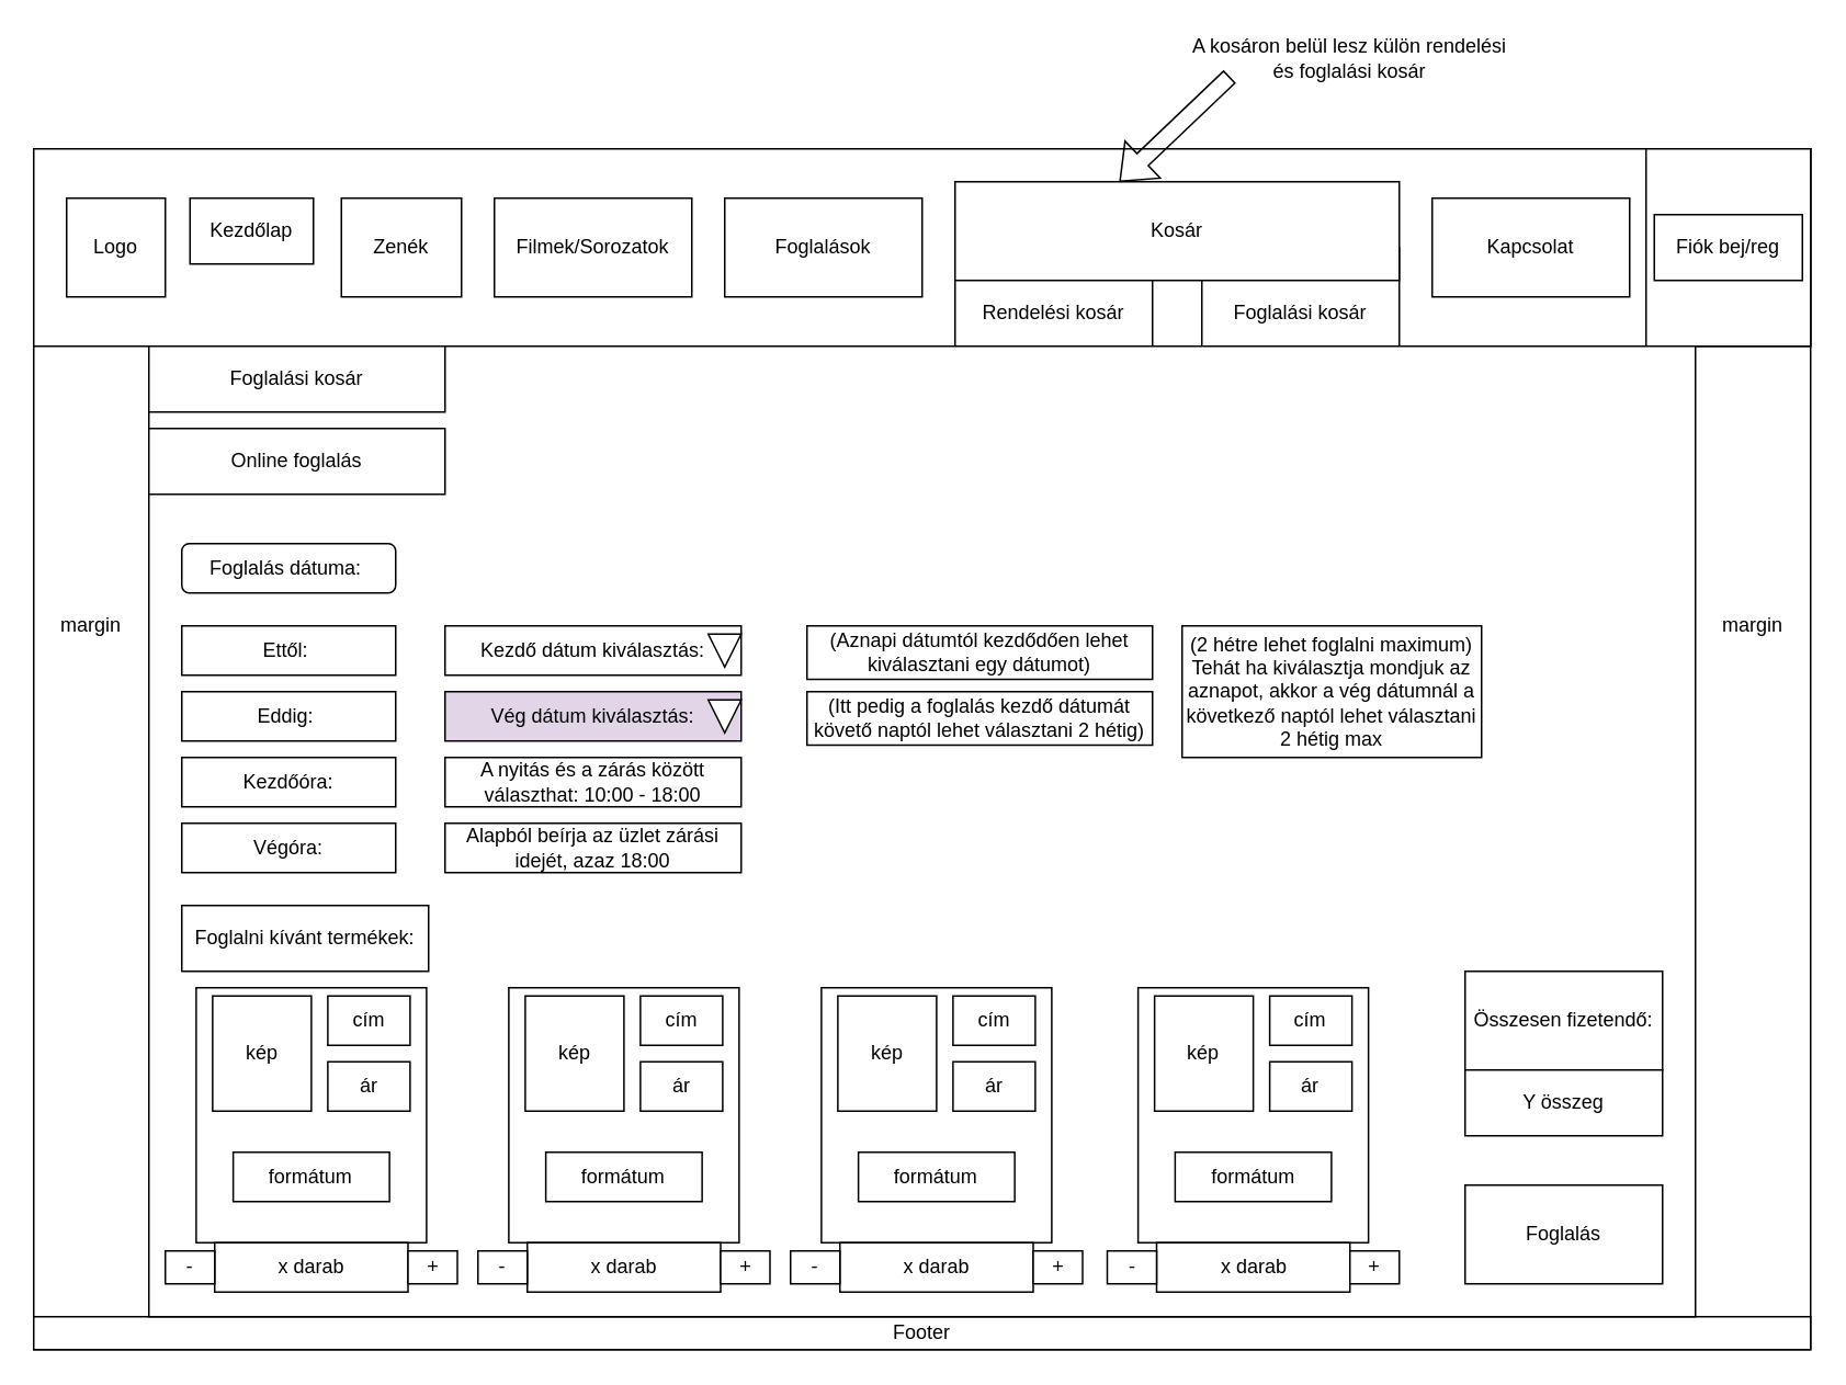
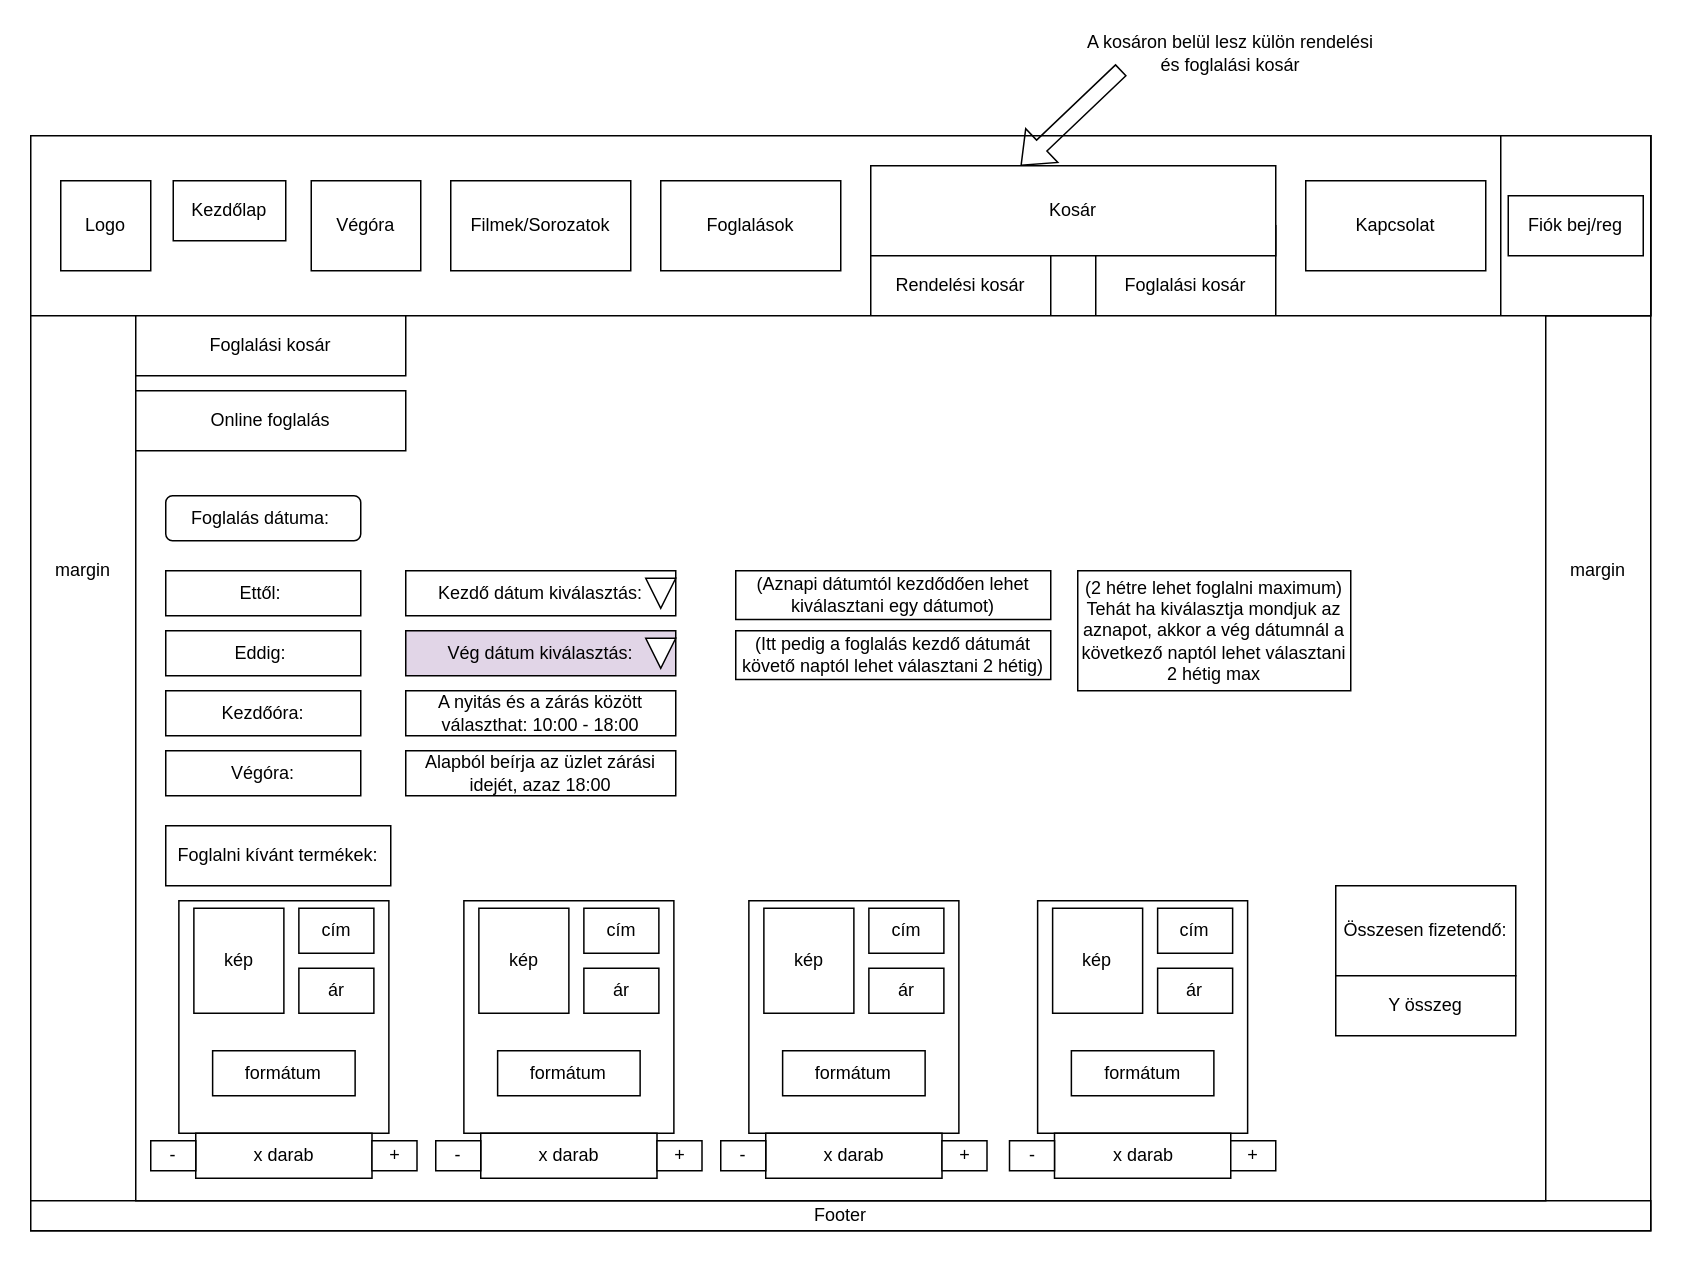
  <mxCell id="0" />
  <mxCell id="1" parent="0" />
  <mxCell id="2" value="" style="rounded=0;whiteSpace=wrap;html=1;" vertex="1" parent="1"><mxGeometry x="20" y="90" width="1080" height="730" as="geometry" /></mxCell>
  <mxCell id="3" value="" style="rounded=0;whiteSpace=wrap;html=1;" vertex="1" parent="1"><mxGeometry x="20" y="90" width="1080" height="120" as="geometry" /></mxCell>
  <mxCell id="4" value="Footer" style="rounded=0;whiteSpace=wrap;html=1;" vertex="1" parent="1"><mxGeometry x="20" y="800" width="1080" height="20" as="geometry" /></mxCell>
  <mxCell id="5" value="" style="rounded=0;whiteSpace=wrap;html=1;" vertex="1" parent="1"><mxGeometry x="1000" y="90" width="100" height="120" as="geometry" /></mxCell>
  <mxCell id="6" value="Kezdőlap" style="rounded=0;whiteSpace=wrap;html=1;" vertex="1" parent="1"><mxGeometry x="115" y="120" width="75" height="40" as="geometry" /></mxCell>
  <mxCell id="7" value="" style="rounded=0;whiteSpace=wrap;html=1;" vertex="1" parent="1"><mxGeometry x="730" y="150" width="120" height="60" as="geometry" /></mxCell>
- <mxCell id="8" value="Zenék" style="rounded=0;whiteSpace=wrap;html=1;" vertex="1" parent="1"><mxGeometry x="207" y="120" width="73" height="60" as="geometry" /></mxCell>
+ <mxCell id="8" value="Végóra" style="rounded=0;whiteSpace=wrap;html=1;" vertex="1" parent="1"><mxGeometry x="207" y="120" width="73" height="60" as="geometry" /></mxCell>
  <mxCell id="9" value="" style="rounded=0;whiteSpace=wrap;html=1;" vertex="1" parent="1"><mxGeometry x="580" y="150" width="120" height="60" as="geometry" /></mxCell>
  <mxCell id="10" value="Filmek/Sorozatok" style="rounded=0;whiteSpace=wrap;html=1;" vertex="1" parent="1"><mxGeometry x="300" y="120" width="120" height="60" as="geometry" /></mxCell>
  <mxCell id="11" value="" style="rounded=0;whiteSpace=wrap;html=1;" vertex="1" parent="1"><mxGeometry x="90" y="210" width="940" height="590" as="geometry" /></mxCell>
  <mxCell id="12" value="" style="rounded=0;whiteSpace=wrap;html=1;" vertex="1" parent="1"><mxGeometry x="40" y="120" width="60" height="60" as="geometry" /></mxCell>
  <mxCell id="13" value="&lt;div&gt;Logo&lt;/div&gt;" style="text;html=1;align=center;verticalAlign=middle;whiteSpace=wrap;rounded=0;" vertex="1" parent="1"><mxGeometry x="40" y="120" width="60" height="60" as="geometry" /></mxCell>
  <mxCell id="14" value="Rendelési kosár" style="text;html=1;align=center;verticalAlign=middle;whiteSpace=wrap;rounded=0;" vertex="1" parent="1"><mxGeometry x="580" y="160" width="120" height="60" as="geometry" /></mxCell>
  <mxCell id="15" value="margin" style="text;html=1;align=center;verticalAlign=middle;whiteSpace=wrap;rounded=0;" vertex="1" parent="1"><mxGeometry x="20" y="210" width="70" height="340" as="geometry" /></mxCell>
  <mxCell id="16" value="margin" style="text;html=1;align=center;verticalAlign=middle;whiteSpace=wrap;rounded=0;" vertex="1" parent="1"><mxGeometry x="1030" y="210" width="70" height="340" as="geometry" /></mxCell>
  <mxCell id="17" value="Fiók bej/reg" style="rounded=0;whiteSpace=wrap;html=1;" vertex="1" parent="1"><mxGeometry x="1005" y="130" width="90" height="40" as="geometry" /></mxCell>
  <mxCell id="18" value="" style="rounded=0;whiteSpace=wrap;html=1;" vertex="1" parent="1"><mxGeometry x="870" y="120" width="120" height="60" as="geometry" /></mxCell>
  <mxCell id="19" value="Kapcsolat" style="text;html=1;align=center;verticalAlign=middle;whiteSpace=wrap;rounded=0;" vertex="1" parent="1"><mxGeometry x="870" y="120" width="120" height="60" as="geometry" /></mxCell>
  <mxCell id="20" value="Foglalási kosár" style="text;html=1;align=center;verticalAlign=middle;whiteSpace=wrap;rounded=0;" vertex="1" parent="1"><mxGeometry x="730" y="160" width="120" height="60" as="geometry" /></mxCell>
  <mxCell id="21" value="Kosár" style="rounded=0;whiteSpace=wrap;html=1;" vertex="1" parent="1"><mxGeometry x="580" y="110" width="270" height="60" as="geometry" /></mxCell>
  <mxCell id="22" value="A kosáron belül lesz külön rendelési és foglalási kosár" style="text;html=1;align=center;verticalAlign=middle;whiteSpace=wrap;rounded=0;" vertex="1" parent="1"><mxGeometry x="720" y="20" width="200" height="30" as="geometry" /></mxCell>
  <mxCell id="23" value="" style="endArrow=classic;html=1;rounded=0;entryX=0.37;entryY=0;entryDx=0;entryDy=0;shape=flexArrow;entryPerimeter=0;exitX=0.135;exitY=0.867;exitDx=0;exitDy=0;exitPerimeter=0;" edge="1" parent="1" source="22" target="21"><mxGeometry width="50" height="50" relative="1" as="geometry"><mxPoint x="600" y="70" as="sourcePoint" /><mxPoint x="480" y="150" as="targetPoint" /></mxGeometry></mxCell>
  <mxCell id="24" value="Foglalási kosár" style="rounded=0;whiteSpace=wrap;html=1;" vertex="1" parent="1"><mxGeometry x="90" y="210" width="180" height="40" as="geometry" /></mxCell>
  <mxCell id="25" value="Online foglalás" style="rounded=0;whiteSpace=wrap;html=1;" vertex="1" parent="1"><mxGeometry x="90" y="260" width="180" height="40" as="geometry" /></mxCell>
  <mxCell id="26" value="Foglalás dátuma:&amp;nbsp;" style="whiteSpace=wrap;html=1;rounded=1;" vertex="1" parent="1"><mxGeometry x="110" y="330" width="130" height="30" as="geometry" /></mxCell>
  <mxCell id="27" value="Ettől:&amp;nbsp;" style="rounded=0;whiteSpace=wrap;html=1;" vertex="1" parent="1"><mxGeometry x="110" y="380" width="130" height="30" as="geometry" /></mxCell>
  <mxCell id="28" value="Kezdő dátum kiválasztás:" style="rounded=0;whiteSpace=wrap;html=1;" vertex="1" parent="1"><mxGeometry x="270" y="380" width="180" height="30" as="geometry" /></mxCell>
  <mxCell id="29" value="" style="triangle;whiteSpace=wrap;html=1;rotation=90;" vertex="1" parent="1"><mxGeometry x="430" y="385" width="20" height="20" as="geometry" /></mxCell>
  <mxCell id="30" value="Eddig:&amp;nbsp;" style="rounded=0;whiteSpace=wrap;html=1;" vertex="1" parent="1"><mxGeometry x="110" y="420" width="130" height="30" as="geometry" /></mxCell>
  <mxCell id="31" value="Vég dátum kiválasztás:" style="rounded=0;whiteSpace=wrap;html=1;fillColor=#e1d5e7;" vertex="1" parent="1"><mxGeometry x="270" y="420" width="180" height="30" as="geometry" /></mxCell>
  <mxCell id="32" value="" style="triangle;whiteSpace=wrap;html=1;rotation=90;" vertex="1" parent="1"><mxGeometry x="430" y="425" width="20" height="20" as="geometry" /></mxCell>
  <mxCell id="33" value="(Aznapi dátumtól kezdődően lehet kiválasztani egy dátumot)" style="rounded=0;whiteSpace=wrap;html=1;" vertex="1" parent="1"><mxGeometry x="490" y="380" width="210" height="32.5" as="geometry" /></mxCell>
  <mxCell id="34" value="(2 hétre lehet foglalni maximum)&lt;div&gt;Tehát ha kiválasztja mondjuk az aznapot, akkor a vég dátumnál a következő naptól lehet választani 2 hétig max&lt;/div&gt;" style="rounded=0;whiteSpace=wrap;html=1;" vertex="1" parent="1"><mxGeometry x="718" y="380" width="182" height="80" as="geometry" /></mxCell>
  <mxCell id="35" value="(Itt pedig a foglalás kezdő dátumát követő naptól lehet választani 2 hétig)" style="rounded=0;whiteSpace=wrap;html=1;" vertex="1" parent="1"><mxGeometry x="490" y="420" width="210" height="32.5" as="geometry" /></mxCell>
  <mxCell id="36" value="Kezdőóra:" style="rounded=0;whiteSpace=wrap;html=1;" vertex="1" parent="1"><mxGeometry x="110" y="460" width="130" height="30" as="geometry" /></mxCell>
  <mxCell id="37" value="A nyitás és a zárás között választhat: 10:00 - 18:00" style="rounded=0;whiteSpace=wrap;html=1;" vertex="1" parent="1"><mxGeometry x="270" y="460" width="180" height="30" as="geometry" /></mxCell>
  <mxCell id="38" value="Végóra:" style="rounded=0;whiteSpace=wrap;html=1;" vertex="1" parent="1"><mxGeometry x="110" y="500" width="130" height="30" as="geometry" /></mxCell>
  <mxCell id="39" value="Alapból beírja az üzlet zárási idejét, azaz 18:00" style="rounded=0;whiteSpace=wrap;html=1;" vertex="1" parent="1"><mxGeometry x="270" y="500" width="180" height="30" as="geometry" /></mxCell>
  <mxCell id="40" value="" style="group" vertex="1" connectable="0" parent="1"><mxGeometry x="100" y="600" width="177.5" height="185" as="geometry" /></mxCell>
  <mxCell id="41" value="" style="group" vertex="1" connectable="0" parent="40"><mxGeometry x="18.75" width="140" height="155" as="geometry" /></mxCell>
  <mxCell id="42" value="" style="rounded=0;whiteSpace=wrap;html=1;" vertex="1" parent="41"><mxGeometry width="140" height="155" as="geometry" /></mxCell>
  <mxCell id="43" value="kép" style="rounded=0;whiteSpace=wrap;html=1;" vertex="1" parent="41"><mxGeometry x="10" y="5" width="60" height="70" as="geometry" /></mxCell>
  <mxCell id="44" value="cím" style="rounded=0;whiteSpace=wrap;html=1;" vertex="1" parent="41"><mxGeometry x="80" y="5" width="50" height="30" as="geometry" /></mxCell>
  <mxCell id="45" value="ár" style="rounded=0;whiteSpace=wrap;html=1;" vertex="1" parent="41"><mxGeometry x="80" y="45" width="50" height="30" as="geometry" /></mxCell>
  <mxCell id="46" value="formátum" style="rounded=0;whiteSpace=wrap;html=1;" vertex="1" parent="41"><mxGeometry x="22.5" y="100" width="95" height="30" as="geometry" /></mxCell>
  <mxCell id="47" value="" style="group" vertex="1" connectable="0" parent="40"><mxGeometry y="155" width="177.5" height="30" as="geometry" /></mxCell>
  <mxCell id="48" value="x darab" style="rounded=0;whiteSpace=wrap;html=1;" vertex="1" parent="47"><mxGeometry x="30" width="117.5" height="30" as="geometry" /></mxCell>
  <mxCell id="49" value="-" style="rounded=0;whiteSpace=wrap;html=1;" vertex="1" parent="47"><mxGeometry y="5" width="30" height="20" as="geometry" /></mxCell>
  <mxCell id="50" value="+" style="rounded=0;whiteSpace=wrap;html=1;" vertex="1" parent="47"><mxGeometry x="147.5" y="5" width="30" height="20" as="geometry" /></mxCell>
  <mxCell id="51" value="Foglalni kívánt termékek:" style="rounded=0;whiteSpace=wrap;html=1;" vertex="1" parent="1"><mxGeometry x="110" y="550" width="150" height="40" as="geometry" /></mxCell>
  <mxCell id="52" value="" style="group" vertex="1" connectable="0" parent="1"><mxGeometry x="290" y="600" width="177.5" height="185" as="geometry" /></mxCell>
  <mxCell id="53" value="" style="group" vertex="1" connectable="0" parent="52"><mxGeometry x="18.75" width="140" height="155" as="geometry" /></mxCell>
  <mxCell id="54" value="" style="rounded=0;whiteSpace=wrap;html=1;" vertex="1" parent="53"><mxGeometry width="140" height="155" as="geometry" /></mxCell>
  <mxCell id="55" value="kép" style="rounded=0;whiteSpace=wrap;html=1;" vertex="1" parent="53"><mxGeometry x="10" y="5" width="60" height="70" as="geometry" /></mxCell>
  <mxCell id="56" value="cím" style="rounded=0;whiteSpace=wrap;html=1;" vertex="1" parent="53"><mxGeometry x="80" y="5" width="50" height="30" as="geometry" /></mxCell>
  <mxCell id="57" value="ár" style="rounded=0;whiteSpace=wrap;html=1;" vertex="1" parent="53"><mxGeometry x="80" y="45" width="50" height="30" as="geometry" /></mxCell>
  <mxCell id="58" value="formátum" style="rounded=0;whiteSpace=wrap;html=1;" vertex="1" parent="53"><mxGeometry x="22.5" y="100" width="95" height="30" as="geometry" /></mxCell>
  <mxCell id="59" value="" style="group" vertex="1" connectable="0" parent="52"><mxGeometry y="155" width="177.5" height="30" as="geometry" /></mxCell>
  <mxCell id="60" value="x darab" style="rounded=0;whiteSpace=wrap;html=1;" vertex="1" parent="59"><mxGeometry x="30" width="117.5" height="30" as="geometry" /></mxCell>
  <mxCell id="61" value="-" style="rounded=0;whiteSpace=wrap;html=1;" vertex="1" parent="59"><mxGeometry y="5" width="30" height="20" as="geometry" /></mxCell>
  <mxCell id="62" value="+" style="rounded=0;whiteSpace=wrap;html=1;" vertex="1" parent="59"><mxGeometry x="147.5" y="5" width="30" height="20" as="geometry" /></mxCell>
  <mxCell id="63" value="" style="group" vertex="1" connectable="0" parent="1"><mxGeometry x="480" y="600" width="177.5" height="185" as="geometry" /></mxCell>
  <mxCell id="64" value="" style="group" vertex="1" connectable="0" parent="63"><mxGeometry x="18.75" width="140" height="155" as="geometry" /></mxCell>
  <mxCell id="65" value="" style="rounded=0;whiteSpace=wrap;html=1;" vertex="1" parent="64"><mxGeometry width="140" height="155" as="geometry" /></mxCell>
  <mxCell id="66" value="kép" style="rounded=0;whiteSpace=wrap;html=1;" vertex="1" parent="64"><mxGeometry x="10" y="5" width="60" height="70" as="geometry" /></mxCell>
  <mxCell id="67" value="cím" style="rounded=0;whiteSpace=wrap;html=1;" vertex="1" parent="64"><mxGeometry x="80" y="5" width="50" height="30" as="geometry" /></mxCell>
  <mxCell id="68" value="ár" style="rounded=0;whiteSpace=wrap;html=1;" vertex="1" parent="64"><mxGeometry x="80" y="45" width="50" height="30" as="geometry" /></mxCell>
  <mxCell id="69" value="formátum" style="rounded=0;whiteSpace=wrap;html=1;" vertex="1" parent="64"><mxGeometry x="22.5" y="100" width="95" height="30" as="geometry" /></mxCell>
  <mxCell id="70" value="" style="group" vertex="1" connectable="0" parent="63"><mxGeometry y="155" width="177.5" height="30" as="geometry" /></mxCell>
  <mxCell id="71" value="x darab" style="rounded=0;whiteSpace=wrap;html=1;" vertex="1" parent="70"><mxGeometry x="30" width="117.5" height="30" as="geometry" /></mxCell>
  <mxCell id="72" value="-" style="rounded=0;whiteSpace=wrap;html=1;" vertex="1" parent="70"><mxGeometry y="5" width="30" height="20" as="geometry" /></mxCell>
  <mxCell id="73" value="+" style="rounded=0;whiteSpace=wrap;html=1;" vertex="1" parent="70"><mxGeometry x="147.5" y="5" width="30" height="20" as="geometry" /></mxCell>
  <mxCell id="74" value="" style="group" vertex="1" connectable="0" parent="1"><mxGeometry x="672.5" y="600" width="177.5" height="185" as="geometry" /></mxCell>
  <mxCell id="75" value="" style="group" vertex="1" connectable="0" parent="74"><mxGeometry x="18.75" width="140" height="155" as="geometry" /></mxCell>
  <mxCell id="76" value="" style="rounded=0;whiteSpace=wrap;html=1;" vertex="1" parent="75"><mxGeometry width="140" height="155" as="geometry" /></mxCell>
  <mxCell id="77" value="kép" style="rounded=0;whiteSpace=wrap;html=1;" vertex="1" parent="75"><mxGeometry x="10" y="5" width="60" height="70" as="geometry" /></mxCell>
  <mxCell id="78" value="cím" style="rounded=0;whiteSpace=wrap;html=1;" vertex="1" parent="75"><mxGeometry x="80" y="5" width="50" height="30" as="geometry" /></mxCell>
  <mxCell id="79" value="ár" style="rounded=0;whiteSpace=wrap;html=1;" vertex="1" parent="75"><mxGeometry x="80" y="45" width="50" height="30" as="geometry" /></mxCell>
  <mxCell id="80" value="formátum" style="rounded=0;whiteSpace=wrap;html=1;" vertex="1" parent="75"><mxGeometry x="22.5" y="100" width="95" height="30" as="geometry" /></mxCell>
  <mxCell id="81" value="" style="group" vertex="1" connectable="0" parent="74"><mxGeometry y="155" width="177.5" height="30" as="geometry" /></mxCell>
  <mxCell id="82" value="x darab" style="rounded=0;whiteSpace=wrap;html=1;" vertex="1" parent="81"><mxGeometry x="30" width="117.5" height="30" as="geometry" /></mxCell>
  <mxCell id="83" value="-" style="rounded=0;whiteSpace=wrap;html=1;" vertex="1" parent="81"><mxGeometry y="5" width="30" height="20" as="geometry" /></mxCell>
  <mxCell id="84" value="+" style="rounded=0;whiteSpace=wrap;html=1;" vertex="1" parent="81"><mxGeometry x="147.5" y="5" width="30" height="20" as="geometry" /></mxCell>
  <mxCell id="85" value="Összesen fizetendő:" style="rounded=0;whiteSpace=wrap;html=1;" vertex="1" parent="1"><mxGeometry x="890" y="590" width="120" height="60" as="geometry" /></mxCell>
  <mxCell id="86" value="Y összeg" style="rounded=0;whiteSpace=wrap;html=1;" vertex="1" parent="1"><mxGeometry x="890" y="650" width="120" height="40" as="geometry" /></mxCell>
- <mxCell id="87" value="Foglalás" style="rounded=0;whiteSpace=wrap;html=1;" vertex="1" parent="1"><mxGeometry x="890" y="720" width="120" height="60" as="geometry" /></mxCell>
  <mxCell id="88" value="Foglalások" style="rounded=0;whiteSpace=wrap;html=1;" vertex="1" parent="1"><mxGeometry x="440" y="120" width="120" height="60" as="geometry" /></mxCell>
